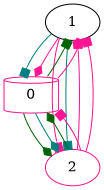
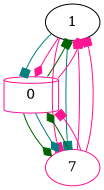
  digraph {
    node [color=deeppink shape=ellipse]
    edge [color=deeppink arrowhead=box]
    1 [color=black]
    0 [shape=cylinder]
-   2
+   2 [label=7]
    1 -> 0 [color=teal]
    1 -> 0 [arrowhead=diamond]
    1 -> 2
    1 -> 2 [color=teal]
    0 -> 1 [color=darkgreen]
    0 -> 1
    0 -> 2 [color=darkgreen arrowhead=diamond]
    0 -> 2 [color=teal arrowhead=diamond]
    2 -> 1
    2 -> 1
    2 -> 0 [color=darkgreen arrowhead=diamond]
    2 -> 0
  }
